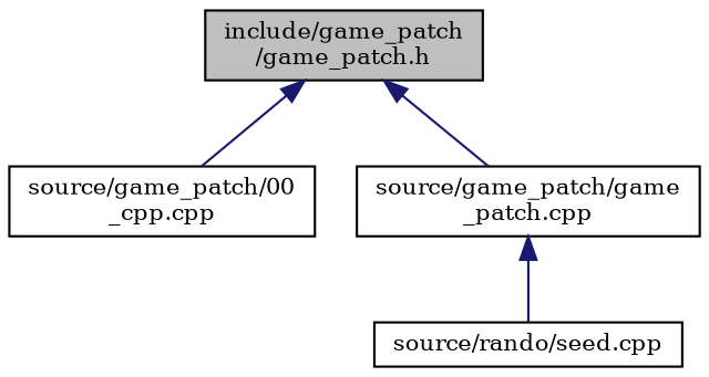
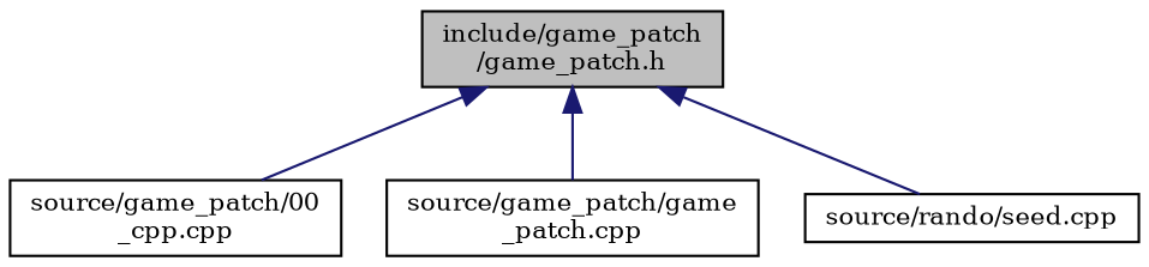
  digraph {
    fontname="DejaVu Serif"
    node [color=black fillcolor=white fontname="DejaVu Serif" fontsize=10 shape=record style=filled]
    edge [color=midnightblue dir=back fontname="DejaVu Serif" fontsize=10 labelfontname=Helvetica labelfontsize=10 style=solid]
    n1 [fillcolor=grey75 fontcolor=black height=0.2 label="include/game_patch\l/game_patch.h" width=0.4]
    n2 [height=0.2 label="source/game_patch/00\l_cpp.cpp" width=0.4]
    n3 [height=0.2 label="source/game_patch/game\l_patch.cpp" width=0.4]
    n4 [height=0.2 label="source/rando/seed.cpp" width=0.4]
    n1 -> n2
    n1 -> n3
-   n3 -> n4
+   n1 -> n4
  }
